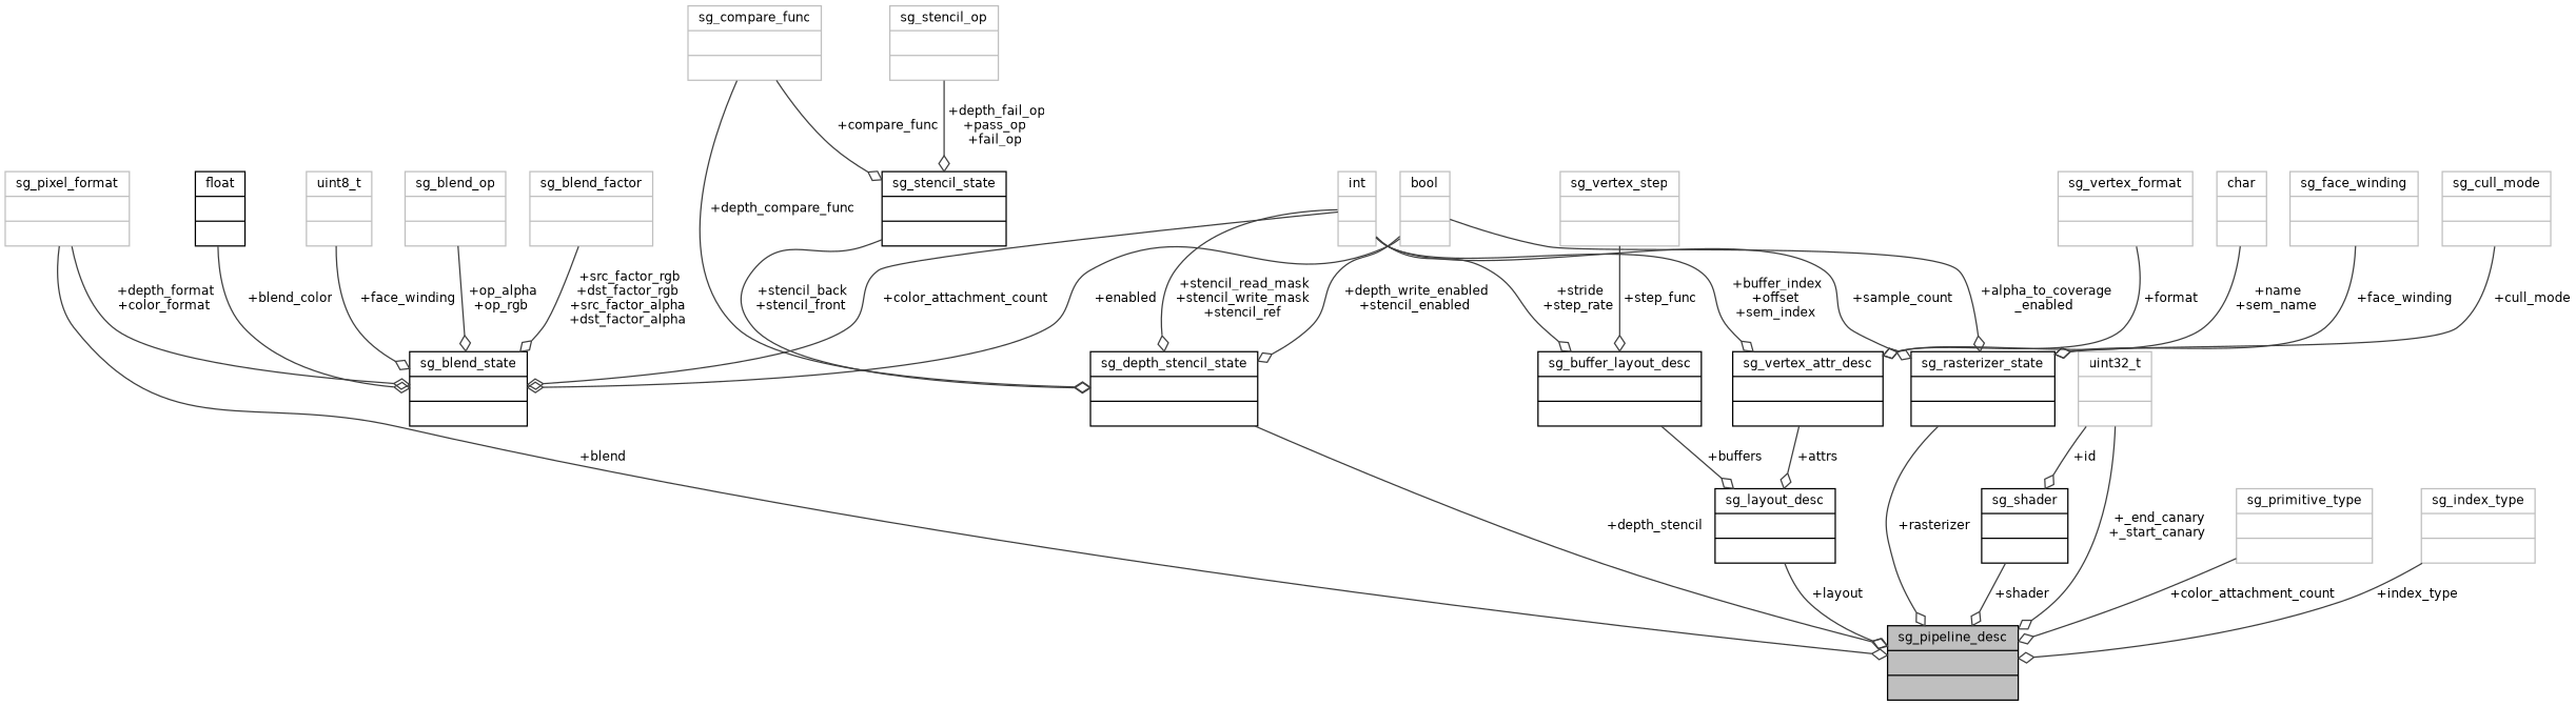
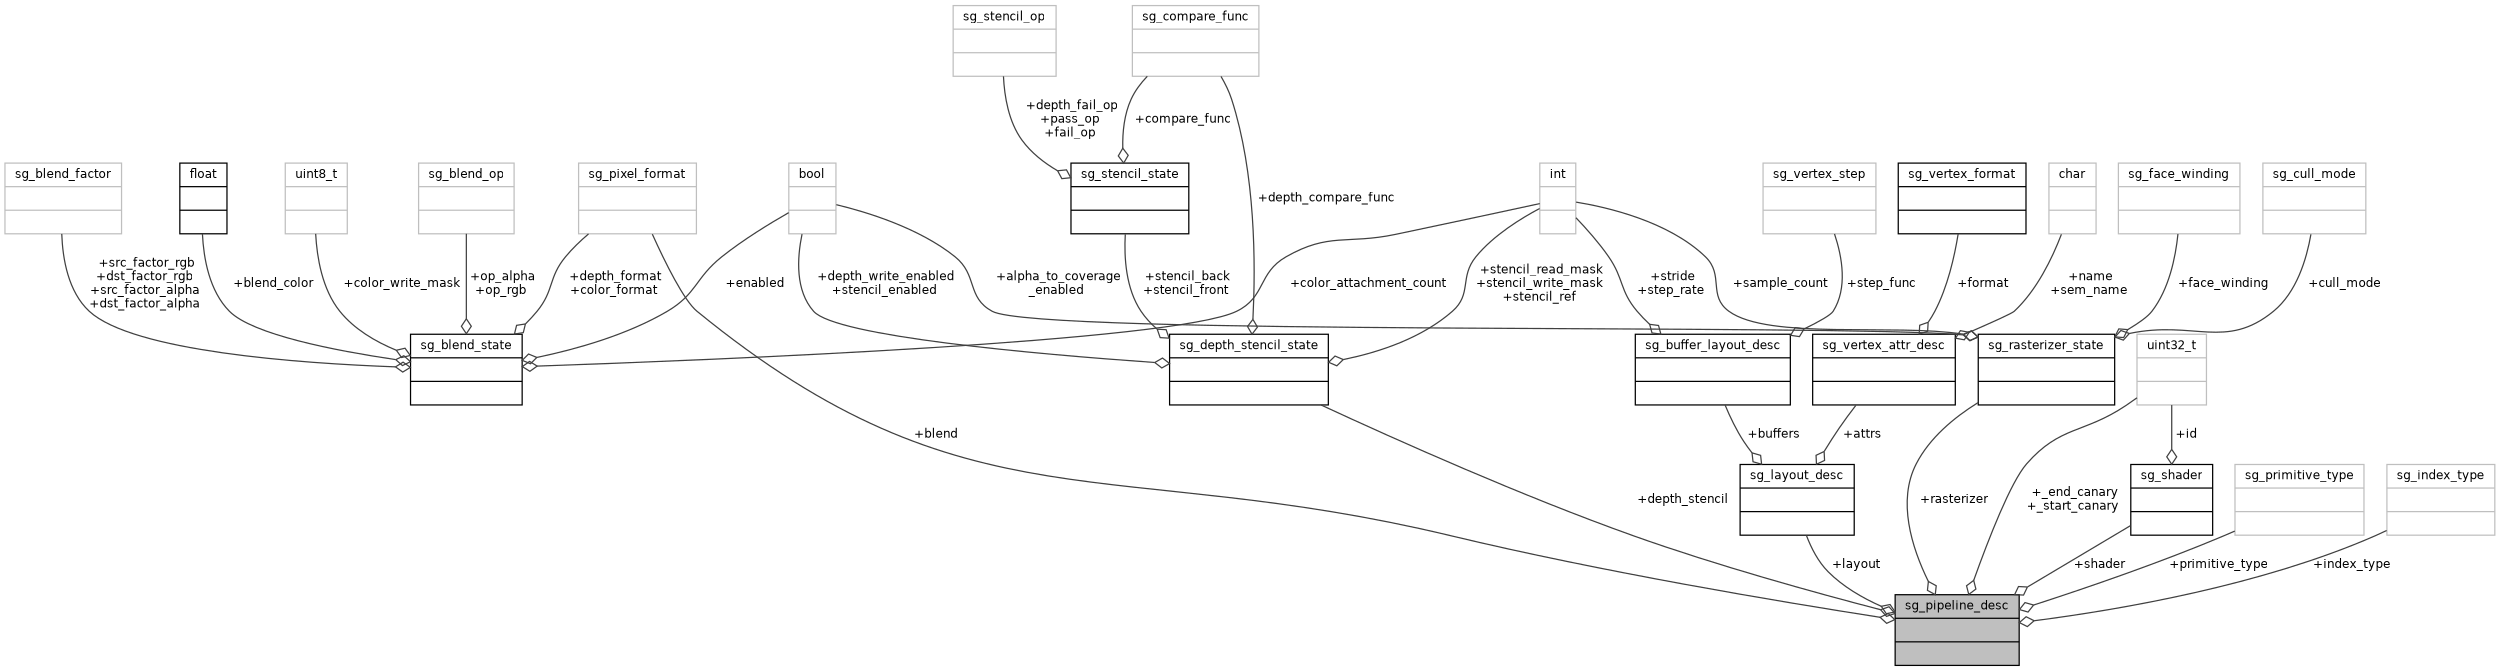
  digraph {
    node [color=grey75 fontname=Helvetica fontsize=10 shape=record]
    edge [arrowhead=odiamond color=grey25 fontname=Helvetica fontsize=10 labelfontname=Helvetica labelfontsize=10 style=solid]
    n1 [color=black fillcolor=grey75 fontcolor=black height=0.2 label="{sg_pipeline_desc\n||}" style=filled width=0.4]
    n2 [color=black height=0.2 label="{sg_blend_state\n||}" width=0.4]
    n3 [height=0.2 label="{sg_blend_op\n||}" width=0.4]
    n4 [height=0.2 label="{sg_blend_factor\n||}" width=0.4]
    n5 [color=black height=0.2 label="{float\n||}" width=0.4]
    n6 [color=black height=0.2 label="{sg_rasterizer_state\n||}" width=0.4]
    n7 [height=0.2 label="{uint8_t\n||}" width=0.4]
    n8 [color=black height=0.2 label="{sg_depth_stencil_state\n||}" width=0.4]
    n9 [height=0.2 label="{int\n||}" width=0.4]
    n10 [color=black height=0.2 label="{sg_vertex_attr_desc\n||}" width=0.4]
    n11 [color=black height=0.2 label="{sg_buffer_layout_desc\n||}" width=0.4]
    n12 [color=black height=0.2 label="{sg_layout_desc\n||}" width=0.4]
    n13 [height=0.2 label="{bool\n||}" width=0.4]
    n14 [height=0.2 label="{sg_pixel_format\n||}" width=0.4]
    n15 [height=0.2 label="{uint32_t\n||}" width=0.4]
    n16 [color=black height=0.2 label="{sg_shader\n||}" width=0.4]
    n17 [height=0.2 label="{sg_primitive_type\n||}" width=0.4]
    n18 [height=0.2 label="{sg_index_type\n||}" width=0.4]
    n19 [height=0.2 label="{char\n||}" width=0.4]
-   n20 [height=0.2 label="{sg_vertex_format\n||}" width=0.4]
+   n20 [color=black height=0.2 label="{sg_vertex_format\n||}" width=0.4]
    n21 [height=0.2 label="{sg_vertex_step\n||}" width=0.4]
    n22 [color=black height=0.2 label="{sg_stencil_state\n||}" width=0.4]
    n23 [height=0.2 label="{sg_compare_func\n||}" width=0.4]
    n24 [height=0.2 label="{sg_stencil_op\n||}" width=0.4]
    n25 [height=0.2 label="{sg_face_winding\n||}" width=0.4]
    n26 [height=0.2 label="{sg_cull_mode\n||}" width=0.4]
    n3 -> n2 [label=" +op_alpha\n+op_rgb"]
    n4 -> n2 [label=" +src_factor_rgb\n+dst_factor_rgb\n+src_factor_alpha\n+dst_factor_alpha"]
    n5 -> n2 [label=" +blend_color"]
    n6 -> n1 [label=" +rasterizer"]
-   n7 -> n2 [label=" +face_winding"]
+   n7 -> n2 [label=" +color_write_mask"]
    n8 -> n1 [label=" +depth_stencil"]
    n9 -> n2 [label=" +color_attachment_count"]
    n9 -> n6 [label=" +sample_count"]
    n9 -> n8 [label=" +stencil_read_mask\n+stencil_write_mask\n+stencil_ref"]
-   n9 -> n10 [label=" +buffer_index\n+offset\n+sem_index"]
    n9 -> n11 [label=" +stride\n+step_rate"]
    n10 -> n12 [label=" +attrs"]
    n11 -> n12 [label=" +buffers"]
    n12 -> n1 [label=" +layout"]
    n13 -> n2 [label=" +enabled"]
    n13 -> n6 [label=" +alpha_to_coverage\l_enabled"]
    n13 -> n8 [label=" +depth_write_enabled\n+stencil_enabled"]
    n14 -> n1 [label=" +blend"]
    n14 -> n2 [label=" +depth_format\n+color_format"]
    n15 -> n1 [label=" +_end_canary\n+_start_canary"]
    n15 -> n16 [label=" +id"]
    n16 -> n1 [label=" +shader"]
-   n17 -> n1 [label=" +color_attachment_count"]
+   n17 -> n1 [label=" +primitive_type"]
    n18 -> n1 [label=" +index_type"]
    n19 -> n10 [label=" +name\n+sem_name"]
    n20 -> n10 [label=" +format"]
    n21 -> n11 [label=" +step_func"]
    n22 -> n8 [label=" +stencil_back\n+stencil_front"]
    n23 -> n8 [label=" +depth_compare_func"]
    n23 -> n22 [label=" +compare_func"]
    n24 -> n22 [label=" +depth_fail_op\n+pass_op\n+fail_op"]
    n25 -> n6 [label=" +face_winding"]
    n26 -> n6 [label=" +cull_mode"]
  }
